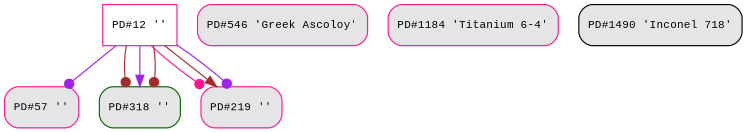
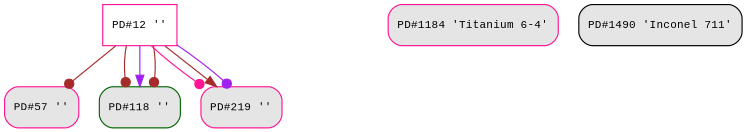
  digraph {
    node [color=deeppink fillcolor="#E5E5E5" fontname="Courier New" fontsize=10 shape=box style="filled, rounded"]
    edge [arrowhead=dot color=purple]
    n1 [label="PD#12 ''" style=""]
    n2 [label="PD#57 ''"]
-   n3 [color=darkgreen label="PD#318 ''"]
+   n3 [color=darkgreen label="PD#118 ''"]
    n4 [label="PD#219 ''"]
-   n5 [label="PD#546 'Greek Ascoloy'"]
    n6 [label="PD#1184 'Titanium 6-4'"]
-   n7 [color=black label="PD#1490 'Inconel 718'"]
-   n1 -> n2
+   n7 [color=black label="PD#1490 'Inconel 711'"]
+   n1 -> n2 [color=brown]
    n1 -> n3 [color=brown]
    n1 -> n3 [arrowhead=normal]
    n1 -> n3 [color=brown]
    n1 -> n4 [color=deeppink]
    n1 -> n4 [arrowhead=normal color=brown]
    n1 -> n4
  }
